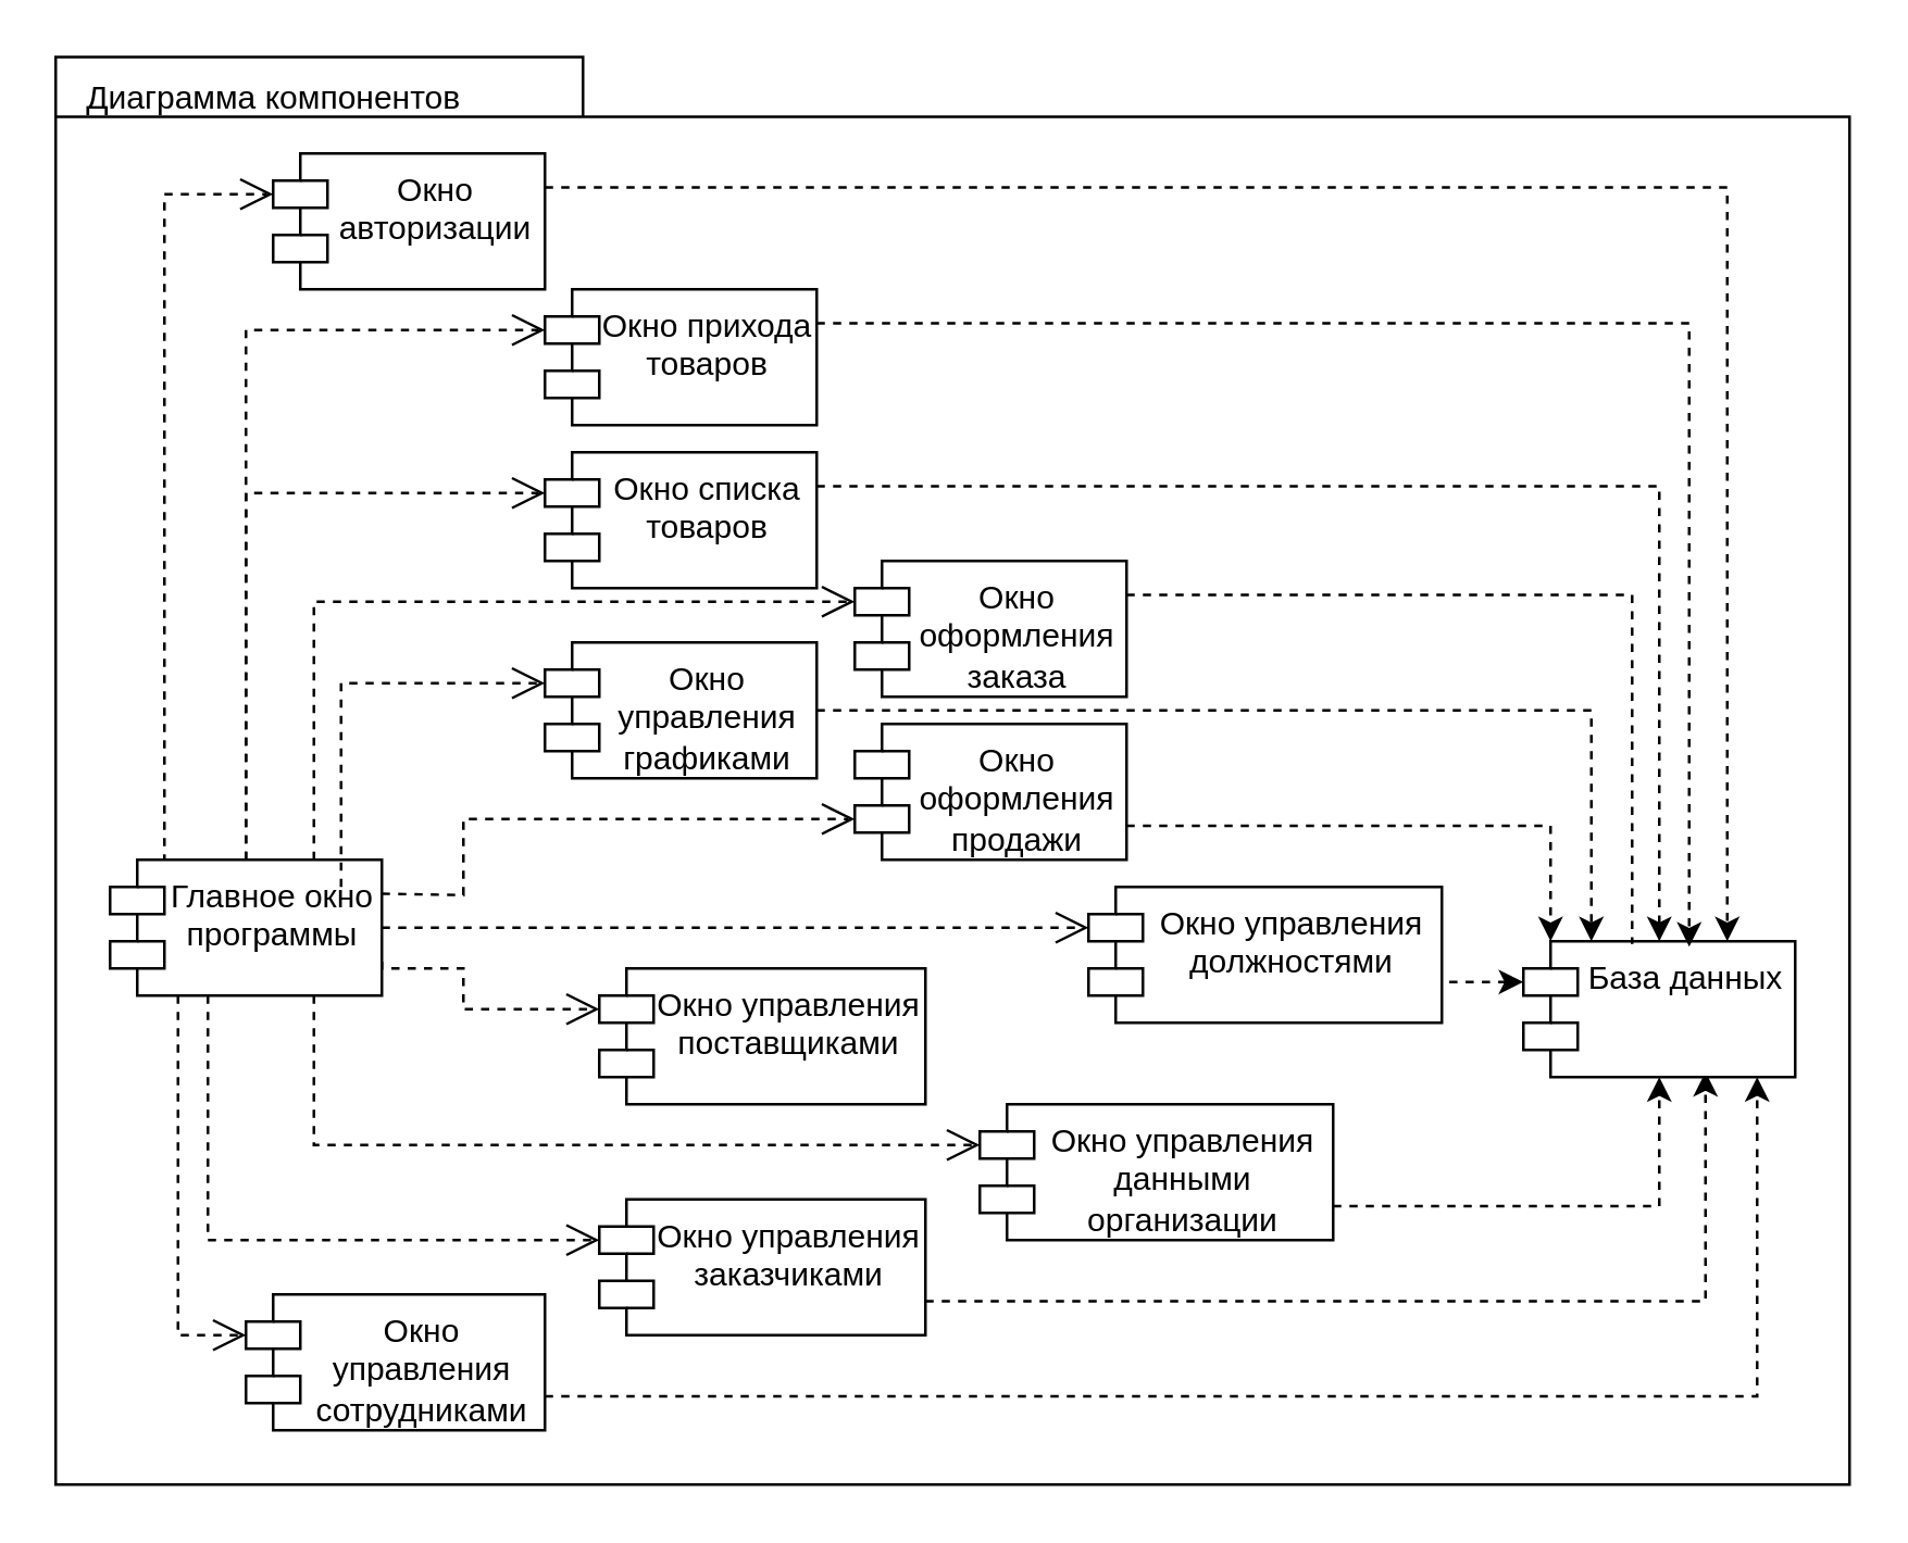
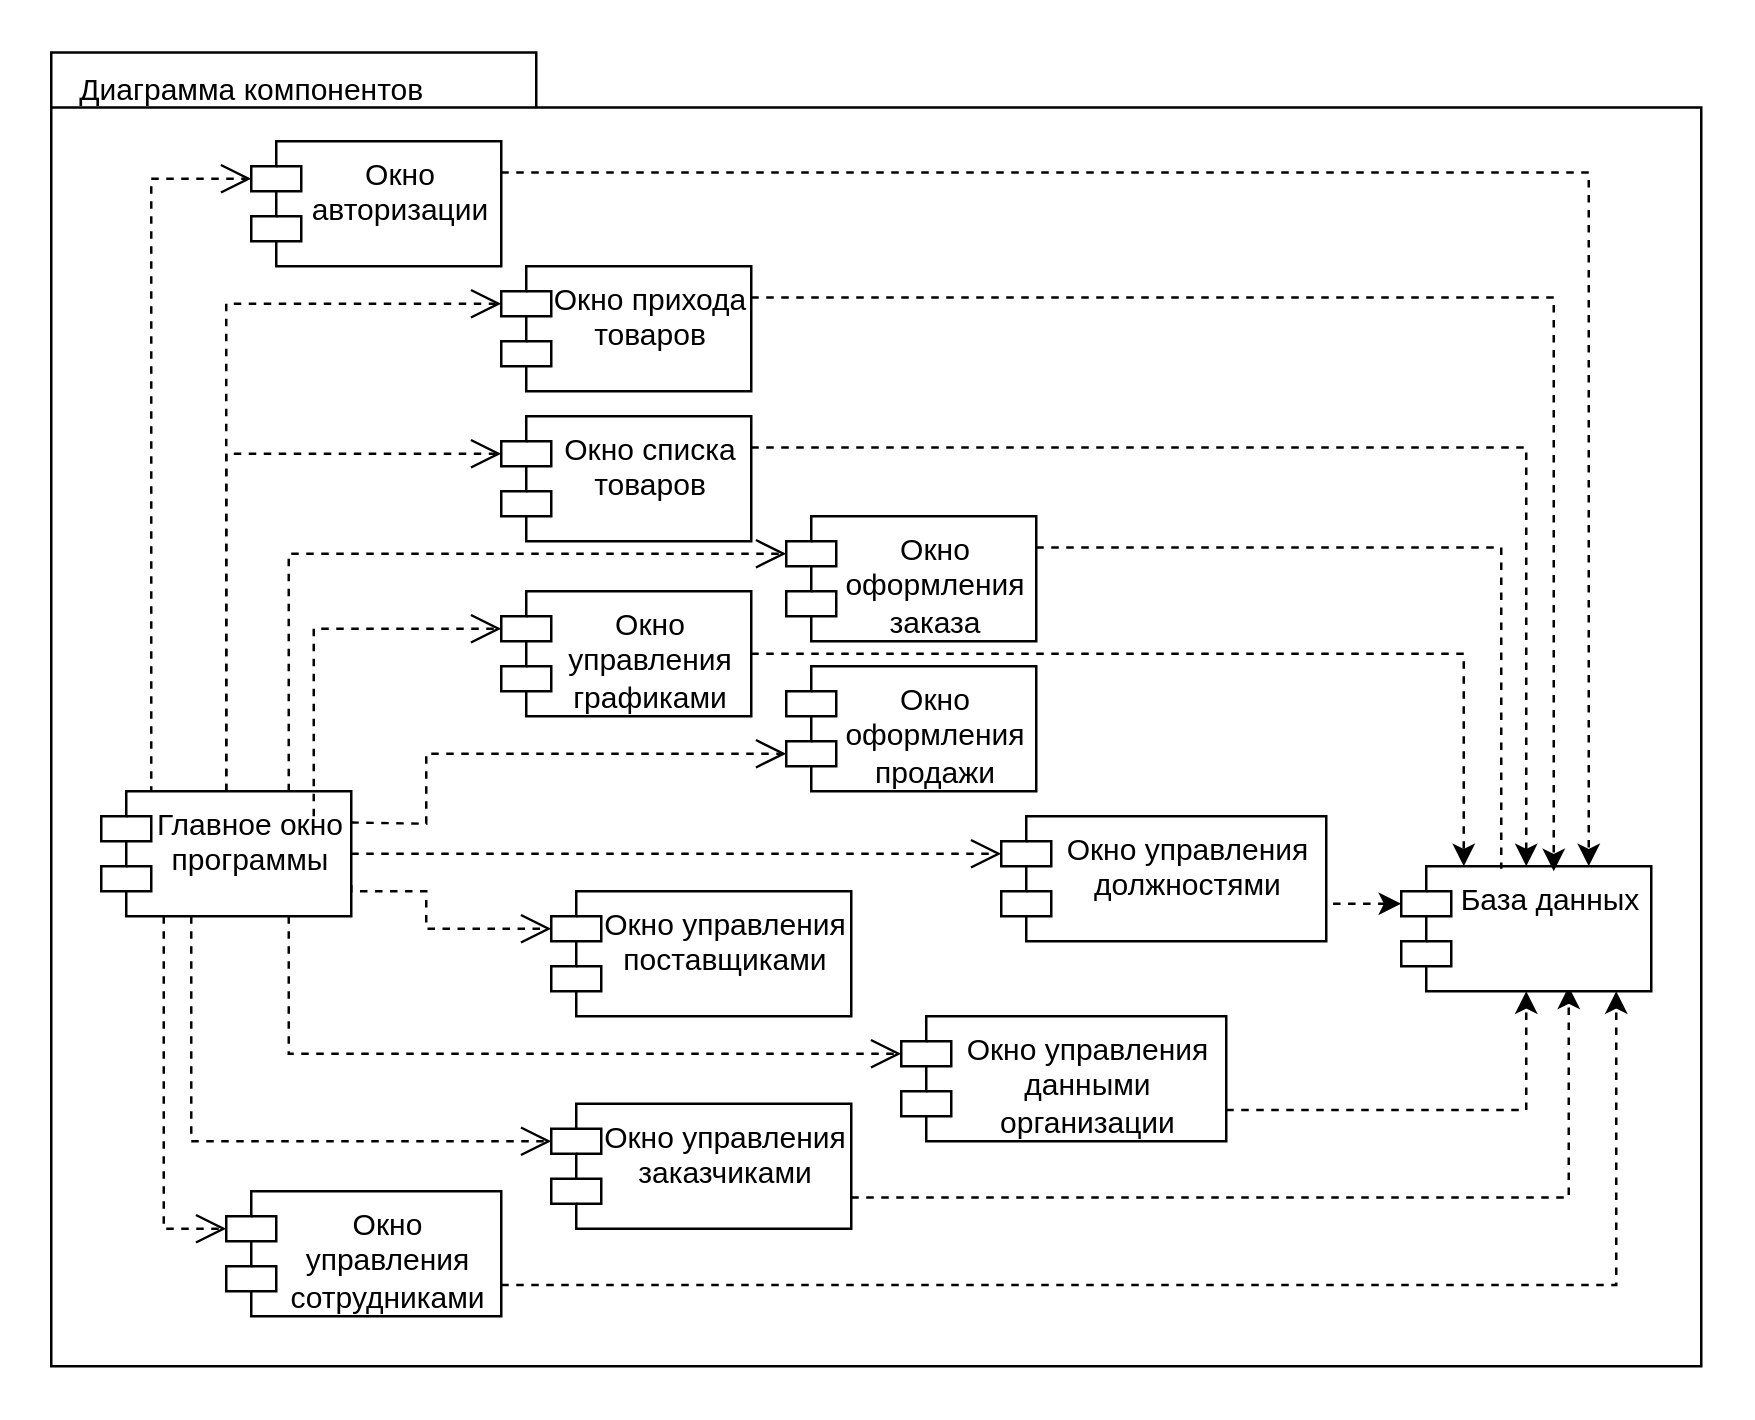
  <mxCell id="0" />
  <mxCell id="1" parent="0" />
  <mxCell id="2" value="" style="shape=folder;fontStyle=1;spacingTop=10;tabWidth=194;tabHeight=22;tabPosition=left;html=1;rounded=0;shadow=0;comic=0;labelBackgroundColor=none;strokeWidth=1;fillColor=none;fontFamily=Verdana;fontSize=10;align=center;" parent="1" vertex="1"><mxGeometry x="20" y="20.5" width="660" height="525.5" as="geometry" /></mxCell>
  <mxCell id="3" style="edgeStyle=none;rounded=0;html=1;entryX=0;entryY=0;entryPerimeter=0;dashed=1;labelBackgroundColor=none;startFill=0;endArrow=open;endFill=0;endSize=10;fontFamily=Verdana;fontSize=10;exitX=0.75;exitY=1;exitDx=0;exitDy=0;entryDx=0;entryDy=15;" parent="1" source="13" target="30" edge="1"><mxGeometry relative="1" as="geometry"><mxPoint x="646.969" y="620.5" as="sourcePoint" /><mxPoint x="646.26" y="702.99" as="targetPoint" /><Array as="points"><mxPoint x="115" y="421" /><mxPoint x="300" y="421" /></Array></mxGeometry></mxCell>
  <mxCell id="4" style="edgeStyle=elbowEdgeStyle;rounded=0;html=1;entryX=0;entryY=0;entryPerimeter=0;dashed=1;labelBackgroundColor=none;startFill=0;endArrow=open;endFill=0;endSize=10;fontFamily=Verdana;fontSize=10;exitX=1;exitY=0.5;exitDx=0;exitDy=0;entryDx=0;entryDy=15;" parent="1" source="13" target="28" edge="1"><mxGeometry relative="1" as="geometry"><mxPoint x="660" y="500.5" as="sourcePoint" /><mxPoint x="660.108" y="548.07" as="targetPoint" /><Array as="points"><mxPoint x="280" y="346" /></Array></mxGeometry></mxCell>
  <mxCell id="5" style="edgeStyle=none;rounded=0;html=1;dashed=1;labelBackgroundColor=none;startFill=0;endArrow=open;endFill=0;endSize=10;fontFamily=Verdana;fontSize=10;entryX=0;entryY=0;entryPerimeter=0;exitX=1;exitY=0.25;exitDx=0;exitDy=0;entryDx=0;entryDy=35;" parent="1" source="13" target="21" edge="1"><mxGeometry relative="1" as="geometry"><mxPoint x="614.688" y="500.5" as="sourcePoint" /><mxPoint x="546.956" y="561.58" as="targetPoint" /><Array as="points"><mxPoint x="170" y="329" /><mxPoint x="170" y="301" /></Array></mxGeometry></mxCell>
  <mxCell id="6" style="edgeStyle=elbowEdgeStyle;rounded=0;html=1;dashed=1;labelBackgroundColor=none;startFill=0;endArrow=open;endFill=0;endSize=10;fontFamily=Verdana;fontSize=10;entryX=0;entryY=0;entryDx=0;entryDy=15;entryPerimeter=0;exitX=0.5;exitY=0;exitDx=0;exitDy=0;" parent="1" source="13" target="16" edge="1"><mxGeometry relative="1" as="geometry"><mxPoint x="380" y="167.73" as="sourcePoint" /><mxPoint x="380.14" y="235.999" as="targetPoint" /><Array as="points"><mxPoint x="90" y="146" /></Array></mxGeometry></mxCell>
  <mxCell id="7" style="edgeStyle=none;rounded=0;html=1;dashed=1;labelBackgroundColor=none;startFill=0;endArrow=open;endFill=0;endSize=10;fontFamily=Verdana;fontSize=10;exitX=0.36;exitY=1;exitPerimeter=0;exitDx=0;exitDy=0;entryX=0;entryY=0;entryDx=0;entryDy=15;entryPerimeter=0;" parent="1" source="13" target="23" edge="1"><mxGeometry relative="1" as="geometry"><mxPoint x="290.996" y="734.33" as="sourcePoint" /><mxPoint x="450" y="567.674" as="targetPoint" /><Array as="points"><mxPoint x="76" y="456" /></Array></mxGeometry></mxCell>
  <mxCell id="8" style="rounded=0;html=1;dashed=1;labelBackgroundColor=none;startFill=0;endArrow=open;endFill=0;endSize=10;fontFamily=Verdana;fontSize=10;entryX=0;entryY=0;entryPerimeter=0;edgeStyle=elbowEdgeStyle;entryDx=0;entryDy=15;exitX=0.17;exitY=0.08;exitDx=0;exitDy=0;exitPerimeter=0;" parent="1" source="13" target="15" edge="1"><mxGeometry relative="1" as="geometry"><mxPoint x="350" y="136" as="sourcePoint" /><mxPoint x="350.26" y="212" as="targetPoint" /><Array as="points"><mxPoint x="60" y="216" /></Array></mxGeometry></mxCell>
  <mxCell id="9" style="rounded=0;html=1;entryX=0;entryY=0;entryPerimeter=0;dashed=1;labelBackgroundColor=none;startFill=0;endArrow=open;endFill=0;endSize=10;fontFamily=Verdana;fontSize=10;exitX=0.5;exitY=0;exitDx=0;exitDy=0;entryDx=0;entryDy=15;" parent="1" source="13" target="18" edge="1"><mxGeometry relative="1" as="geometry"><mxPoint x="399.999" y="186" as="sourcePoint" /><mxPoint x="491.45" y="260" as="targetPoint" /><Array as="points"><mxPoint x="90" y="181" /></Array></mxGeometry></mxCell>
  <mxCell id="10" style="edgeStyle=none;rounded=0;html=1;entryX=0;entryY=0;entryPerimeter=0;dashed=1;labelBackgroundColor=none;startFill=0;endArrow=open;endFill=0;endSize=10;fontFamily=Verdana;fontSize=10;exitX=0.75;exitY=0;exitDx=0;exitDy=0;entryDx=0;entryDy=15;" parent="1" source="13" target="19" edge="1"><mxGeometry relative="1" as="geometry"><mxPoint x="761.275" y="334.5" as="sourcePoint" /><mxPoint x="745.85" y="404.98" as="targetPoint" /><Array as="points"><mxPoint x="115" y="221" /></Array></mxGeometry></mxCell>
  <mxCell id="11" style="edgeStyle=none;rounded=0;html=1;dashed=1;labelBackgroundColor=none;startFill=0;endArrow=open;endFill=0;endSize=10;fontFamily=Verdana;fontSize=10;exitX=0.25;exitY=1;exitDx=0;exitDy=0;entryX=0;entryY=0;entryDx=0;entryDy=15;entryPerimeter=0;" parent="1" source="13" target="25" edge="1"><mxGeometry relative="1" as="geometry"><mxPoint x="710" y="291.34" as="sourcePoint" /><mxPoint x="789.44" y="352.28" as="targetPoint" /><Array as="points"><mxPoint x="65" y="491" /></Array></mxGeometry></mxCell>
  <mxCell id="12" style="edgeStyle=orthogonalEdgeStyle;rounded=0;html=1;dashed=1;labelBackgroundColor=none;startFill=0;endArrow=open;endFill=0;endSize=10;fontFamily=Verdana;fontSize=10;exitX=1;exitY=0.75;exitDx=0;exitDy=0;entryX=0;entryY=0;entryDx=0;entryDy=15;entryPerimeter=0;" parent="1" source="13" target="24" edge="1"><mxGeometry relative="1" as="geometry"><Array as="points"><mxPoint x="140" y="356" /><mxPoint x="170" y="356" /><mxPoint x="170" y="371" /></Array><mxPoint x="591.5" y="265.5" as="sourcePoint" /><mxPoint x="995.5" y="370.5" as="targetPoint" /></mxGeometry></mxCell>
  <mxCell id="13" value="Главное окно программы" style="shape=module;align=left;spacingLeft=20;align=center;verticalAlign=top;whiteSpace=wrap;html=1;" parent="1" vertex="1"><mxGeometry x="40" y="316" width="100" height="50" as="geometry" /></mxCell>
  <mxCell id="14" style="edgeStyle=orthogonalEdgeStyle;rounded=0;orthogonalLoop=1;jettySize=auto;html=1;exitX=1;exitY=0.25;exitDx=0;exitDy=0;entryX=0.75;entryY=0;entryDx=0;entryDy=0;dashed=1;" parent="1" source="15" target="31" edge="1"><mxGeometry relative="1" as="geometry" /></mxCell>
  <mxCell id="15" value="Окно авторизации" style="shape=module;align=left;spacingLeft=20;align=center;verticalAlign=top;whiteSpace=wrap;html=1;" parent="1" vertex="1"><mxGeometry x="100" y="56" width="100" height="50" as="geometry" /></mxCell>
  <mxCell id="16" value="Окно прихода товаров" style="shape=module;align=left;spacingLeft=20;align=center;verticalAlign=top;whiteSpace=wrap;html=1;" parent="1" vertex="1"><mxGeometry x="200" y="106" width="100" height="50" as="geometry" /></mxCell>
  <mxCell id="17" style="edgeStyle=orthogonalEdgeStyle;rounded=0;orthogonalLoop=1;jettySize=auto;html=1;exitX=1;exitY=0.25;exitDx=0;exitDy=0;entryX=0.5;entryY=0;entryDx=0;entryDy=0;dashed=1;" parent="1" source="18" target="31" edge="1"><mxGeometry relative="1" as="geometry" /></mxCell>
  <mxCell id="18" value="Окно списка товаров" style="shape=module;align=left;spacingLeft=20;align=center;verticalAlign=top;whiteSpace=wrap;html=1;" parent="1" vertex="1"><mxGeometry x="200" y="166" width="100" height="50" as="geometry" /></mxCell>
  <mxCell id="19" value="Окно оформления заказа" style="shape=module;align=left;spacingLeft=20;align=center;verticalAlign=top;whiteSpace=wrap;html=1;" parent="1" vertex="1"><mxGeometry x="314" y="206" width="100" height="50" as="geometry" /></mxCell>
- <mxCell id="20" style="edgeStyle=orthogonalEdgeStyle;rounded=0;orthogonalLoop=1;jettySize=auto;html=1;exitX=1;exitY=0.75;exitDx=0;exitDy=0;entryX=0;entryY=0;entryDx=10;entryDy=0;dashed=1;entryPerimeter=0;" parent="1" source="21" target="31" edge="1"><mxGeometry relative="1" as="geometry" /></mxCell>
  <mxCell id="21" value="Окно оформления продажи" style="shape=module;align=left;spacingLeft=20;align=center;verticalAlign=top;whiteSpace=wrap;html=1;" parent="1" vertex="1"><mxGeometry x="314" y="266" width="100" height="50" as="geometry" /></mxCell>
  <mxCell id="22" style="edgeStyle=orthogonalEdgeStyle;rounded=0;orthogonalLoop=1;jettySize=auto;html=1;exitX=1;exitY=0.75;exitDx=0;exitDy=0;entryX=0.67;entryY=0.962;entryDx=0;entryDy=0;dashed=1;entryPerimeter=0;" parent="1" source="23" target="31" edge="1"><mxGeometry relative="1" as="geometry" /></mxCell>
  <mxCell id="23" value="Окно управления заказчиками" style="shape=module;align=left;spacingLeft=20;align=center;verticalAlign=top;whiteSpace=wrap;html=1;" parent="1" vertex="1"><mxGeometry x="220" y="441" width="120" height="50" as="geometry" /></mxCell>
  <mxCell id="24" value="Окно управления поставщиками" style="shape=module;align=left;spacingLeft=20;align=center;verticalAlign=top;whiteSpace=wrap;html=1;" parent="1" vertex="1"><mxGeometry x="220" y="356" width="120" height="50" as="geometry" /></mxCell>
  <mxCell id="25" value="Окно управления сотрудниками" style="shape=module;align=left;spacingLeft=20;align=center;verticalAlign=top;whiteSpace=wrap;html=1;" parent="1" vertex="1"><mxGeometry x="90" y="476" width="110" height="50" as="geometry" /></mxCell>
  <mxCell id="26" style="edgeStyle=orthogonalEdgeStyle;rounded=0;orthogonalLoop=1;jettySize=auto;html=1;exitX=1;exitY=0.5;exitDx=0;exitDy=0;entryX=0.25;entryY=0;entryDx=0;entryDy=0;dashed=1;" parent="1" source="27" target="31" edge="1"><mxGeometry relative="1" as="geometry" /></mxCell>
  <mxCell id="27" value="Окно управления графиками" style="shape=module;align=left;spacingLeft=20;align=center;verticalAlign=top;whiteSpace=wrap;html=1;" parent="1" vertex="1"><mxGeometry x="200" y="236" width="100" height="50" as="geometry" /></mxCell>
  <mxCell id="28" value="Окно управления должностями" style="shape=module;align=left;spacingLeft=20;align=center;verticalAlign=top;whiteSpace=wrap;html=1;" parent="1" vertex="1"><mxGeometry x="400" y="326" width="130" height="50" as="geometry" /></mxCell>
  <mxCell id="29" style="edgeStyle=orthogonalEdgeStyle;rounded=0;orthogonalLoop=1;jettySize=auto;html=1;exitX=1;exitY=0.75;exitDx=0;exitDy=0;entryX=0.5;entryY=1;entryDx=0;entryDy=0;dashed=1;" parent="1" source="30" target="31" edge="1"><mxGeometry relative="1" as="geometry" /></mxCell>
  <mxCell id="30" value="Окно управления данными организации" style="shape=module;align=left;spacingLeft=20;align=center;verticalAlign=top;whiteSpace=wrap;html=1;" parent="1" vertex="1"><mxGeometry x="360" y="406" width="130" height="50" as="geometry" /></mxCell>
  <mxCell id="31" value="База данных" style="shape=module;align=left;spacingLeft=20;align=center;verticalAlign=top;whiteSpace=wrap;html=1;" parent="1" vertex="1"><mxGeometry x="560" y="346" width="100" height="50" as="geometry" /></mxCell>
  <mxCell id="32" style="edgeStyle=orthogonalEdgeStyle;rounded=0;orthogonalLoop=1;jettySize=auto;html=1;exitX=1;exitY=0.25;exitDx=0;exitDy=0;entryX=0.61;entryY=0.04;entryDx=0;entryDy=0;entryPerimeter=0;dashed=1;" parent="1" source="16" target="31" edge="1"><mxGeometry relative="1" as="geometry" /></mxCell>
  <mxCell id="33" style="edgeStyle=orthogonalEdgeStyle;rounded=0;orthogonalLoop=1;jettySize=auto;html=1;exitX=1;exitY=0.25;exitDx=0;exitDy=0;entryX=0.4;entryY=0.02;entryDx=0;entryDy=0;entryPerimeter=0;dashed=1;endArrow=none;" parent="1" source="19" target="31" edge="1"><mxGeometry relative="1" as="geometry" /></mxCell>
  <mxCell id="34" style="edgeStyle=orthogonalEdgeStyle;rounded=0;orthogonalLoop=1;jettySize=auto;html=1;exitX=1;exitY=0.75;exitDx=0;exitDy=0;entryX=0.86;entryY=1;entryDx=0;entryDy=0;entryPerimeter=0;dashed=1;" parent="1" source="25" target="31" edge="1"><mxGeometry relative="1" as="geometry" /></mxCell>
  <mxCell id="35" style="edgeStyle=orthogonalEdgeStyle;rounded=0;orthogonalLoop=1;jettySize=auto;html=1;exitX=1.021;exitY=0.7;exitDx=0;exitDy=0;entryX=0;entryY=0;entryDx=0;entryDy=15;entryPerimeter=0;dashed=1;exitPerimeter=0;" parent="1" source="28" target="31" edge="1"><mxGeometry relative="1" as="geometry" /></mxCell>
  <mxCell id="36" style="edgeStyle=none;rounded=0;html=1;entryX=0;entryY=0;entryPerimeter=0;dashed=1;labelBackgroundColor=none;startFill=0;endArrow=open;endFill=0;endSize=10;fontFamily=Verdana;fontSize=10;exitX=0.75;exitY=0;exitDx=0;exitDy=0;entryDx=0;entryDy=15;" edge="1" parent="1" target="27"><mxGeometry relative="1" as="geometry"><mxPoint x="125" y="326" as="sourcePoint" /><mxPoint x="324" y="231" as="targetPoint" /><Array as="points"><mxPoint x="125" y="251" /></Array></mxGeometry></mxCell>
  <mxCell id="37" value="Диаграмма компонентов" style="text;html=1;align=center;verticalAlign=middle;resizable=0;points=[];autosize=1;strokeColor=none;fillColor=none;" vertex="1" parent="1"><mxGeometry x="20" y="20.5" width="160" height="30" as="geometry" /></mxCell>
